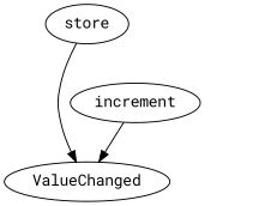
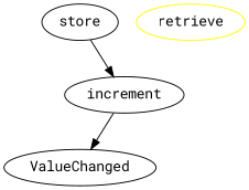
  strict digraph {
    fontname="Roboto Mono"
    node [fontname="Roboto Mono"]
    edge [fontname="Roboto Mono"]
    store
    ValueChanged
+   retrieve [color=yellow]
    increment
-   store -> ValueChanged
+   store -> increment
    increment -> ValueChanged
  }
